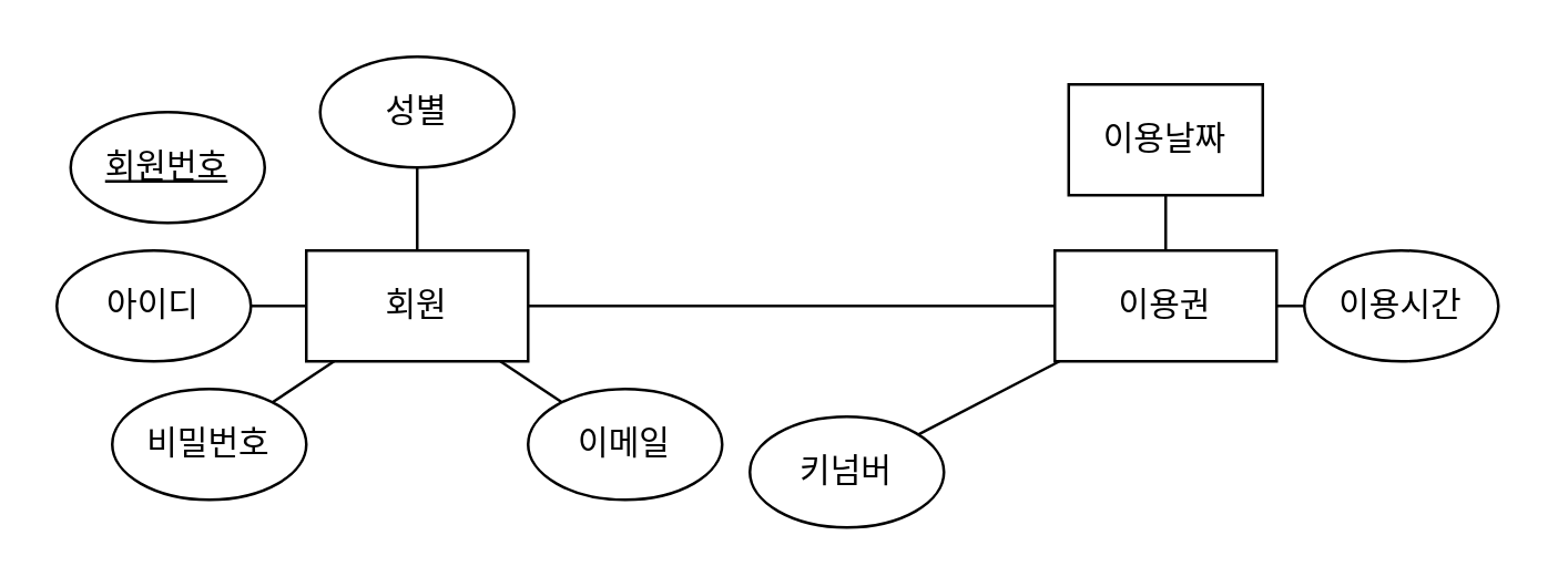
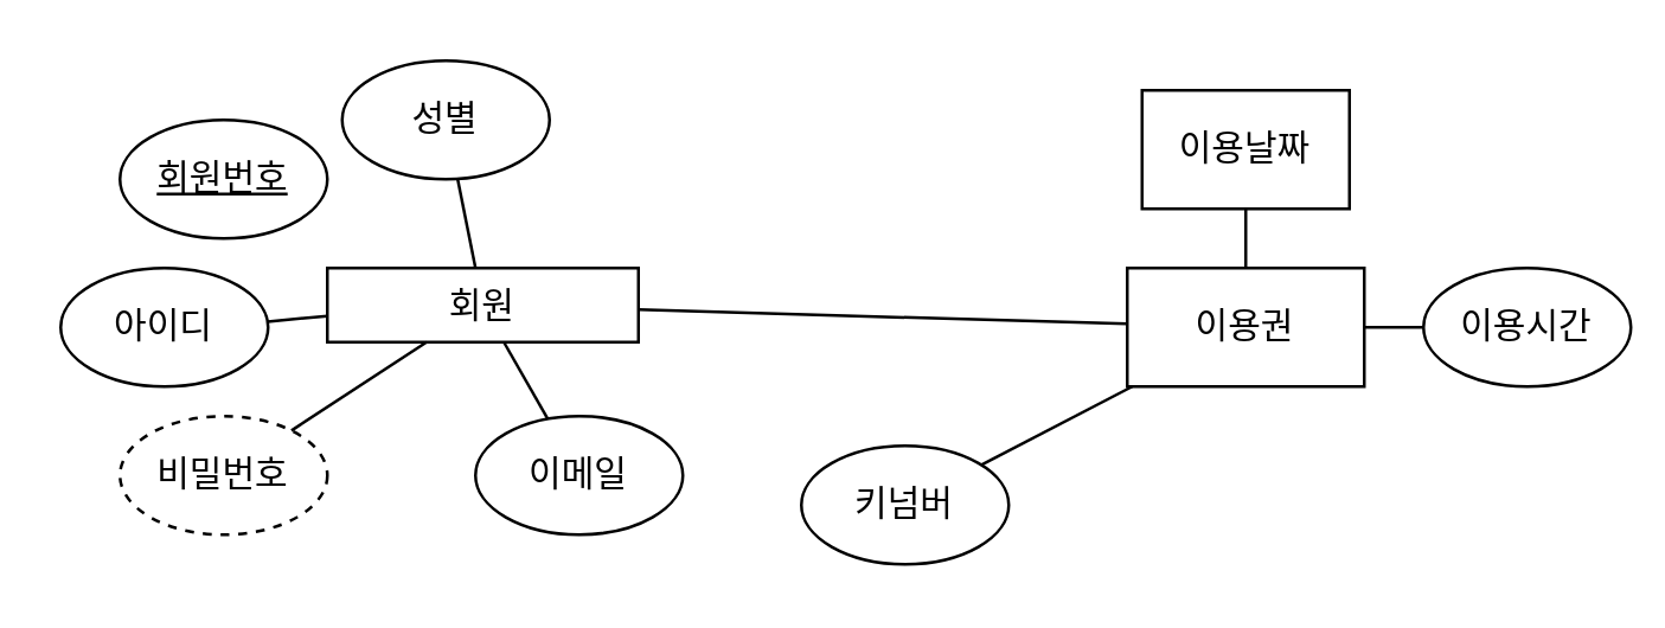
  <mxCell id="0" />
  <mxCell id="1" parent="0" />
- <mxCell id="2" value="회원" style="rounded=0;whiteSpace=wrap;html=1;" vertex="1" parent="1"><mxGeometry x="110" y="90" width="80" height="40" as="geometry" /></mxCell>
- <mxCell id="3" value="회원번호" style="ellipse;whiteSpace=wrap;html=1;fontStyle=4" vertex="1" parent="1"><mxGeometry x="25" y="40" width="70" height="40" as="geometry" /></mxCell>
+ <mxCell id="2" value="회원" style="rounded=0;whiteSpace=wrap;html=1;" vertex="1" parent="1"><mxGeometry x="110" y="90" width="105" height="25" as="geometry" /></mxCell>
+ <mxCell id="3" value="회원번호" style="ellipse;whiteSpace=wrap;html=1;fontStyle=4" vertex="1" parent="1"><mxGeometry x="40" y="40" width="70" height="40" as="geometry" /></mxCell>
  <mxCell id="4" value="아이디" style="ellipse;whiteSpace=wrap;html=1;fontStyle=0" vertex="1" parent="1"><mxGeometry x="20" y="90" width="70" height="40" as="geometry" /></mxCell>
- <mxCell id="5" value="비밀번호" style="ellipse;whiteSpace=wrap;html=1;fontStyle=0" vertex="1" parent="1"><mxGeometry x="40" y="140" width="70" height="40" as="geometry" /></mxCell>
- <mxCell id="6" value="이메일" style="ellipse;whiteSpace=wrap;html=1;fontStyle=0" vertex="1" parent="1"><mxGeometry x="190" y="140" width="70" height="40" as="geometry" /></mxCell>
+ <mxCell id="5" value="비밀번호" style="ellipse;whiteSpace=wrap;html=1;fontStyle=0;dashed=1;" vertex="1" parent="1"><mxGeometry x="40" y="140" width="70" height="40" as="geometry" /></mxCell>
+ <mxCell id="6" value="이메일" style="ellipse;whiteSpace=wrap;html=1;fontStyle=0" vertex="1" parent="1"><mxGeometry x="160" y="140" width="70" height="40" as="geometry" /></mxCell>
  <mxCell id="7" value="성별" style="ellipse;whiteSpace=wrap;html=1;fontStyle=0" vertex="1" parent="1"><mxGeometry x="115" y="20" width="70" height="40" as="geometry" /></mxCell>
  <mxCell id="8" value="" style="endArrow=none;html=1;rounded=0;" edge="1" parent="1" source="7" target="2"><mxGeometry width="50" height="50" relative="1" as="geometry"><mxPoint x="320" y="100" as="sourcePoint" /><mxPoint x="370" y="50" as="targetPoint" /></mxGeometry></mxCell>
  <mxCell id="9" value="" style="endArrow=none;html=1;rounded=0;" edge="1" parent="1" source="4" target="2"><mxGeometry width="50" height="50" relative="1" as="geometry"><mxPoint x="130" y="100" as="sourcePoint" /><mxPoint x="107.778" y="85.185" as="targetPoint" /></mxGeometry></mxCell>
  <mxCell id="10" value="" style="endArrow=none;html=1;rounded=0;" edge="1" parent="1" source="5" target="2"><mxGeometry width="50" height="50" relative="1" as="geometry"><mxPoint x="100" y="120" as="sourcePoint" /><mxPoint x="120" y="120" as="targetPoint" /></mxGeometry></mxCell>
  <mxCell id="11" value="" style="endArrow=none;html=1;rounded=0;" edge="1" parent="1" source="6" target="2"><mxGeometry width="50" height="50" relative="1" as="geometry"><mxPoint x="160" y="170" as="sourcePoint" /><mxPoint x="160" y="140" as="targetPoint" /></mxGeometry></mxCell>
  <mxCell id="12" value="이용권" style="rounded=0;whiteSpace=wrap;html=1;" vertex="1" parent="1"><mxGeometry x="380" y="90" width="80" height="40" as="geometry" /></mxCell>
- <mxCell id="13" value="이용시간" style="ellipse;whiteSpace=wrap;html=1;fontStyle=0" vertex="1" parent="1"><mxGeometry x="470" y="90" width="70" height="40" as="geometry" /></mxCell>
+ <mxCell id="13" value="이용시간" style="ellipse;whiteSpace=wrap;html=1;fontStyle=0" vertex="1" parent="1"><mxGeometry x="480" y="90" width="70" height="40" as="geometry" /></mxCell>
  <mxCell id="14" value="" style="endArrow=none;html=1;rounded=0;" edge="1" parent="1" source="12" target="2"><mxGeometry width="50" height="50" relative="1" as="geometry"><mxPoint x="310" y="240" as="sourcePoint" /><mxPoint x="360" y="190" as="targetPoint" /></mxGeometry></mxCell>
  <mxCell id="15" value="이용날짜" style="whiteSpace=wrap;html=1;fontStyle=0;rounded=0;" vertex="1" parent="1"><mxGeometry x="385" y="30" width="70" height="40" as="geometry" /></mxCell>
  <mxCell id="16" value="키넘버" style="ellipse;whiteSpace=wrap;html=1;fontStyle=0" vertex="1" parent="1"><mxGeometry x="270" y="150" width="70" height="40" as="geometry" /></mxCell>
  <mxCell id="17" value="" style="endArrow=none;html=1;rounded=0;" edge="1" parent="1" source="12" target="15"><mxGeometry width="50" height="50" relative="1" as="geometry"><mxPoint x="310" y="240" as="sourcePoint" /><mxPoint x="360" y="190" as="targetPoint" /></mxGeometry></mxCell>
  <mxCell id="18" value="" style="endArrow=none;html=1;rounded=0;" edge="1" parent="1" source="13" target="12"><mxGeometry width="50" height="50" relative="1" as="geometry"><mxPoint x="430" y="100" as="sourcePoint" /><mxPoint x="430" y="80" as="targetPoint" /></mxGeometry></mxCell>
  <mxCell id="19" value="" style="endArrow=none;html=1;rounded=0;" edge="1" parent="1" source="16" target="12"><mxGeometry width="50" height="50" relative="1" as="geometry"><mxPoint x="440" y="110" as="sourcePoint" /><mxPoint x="440" y="90" as="targetPoint" /></mxGeometry></mxCell>
